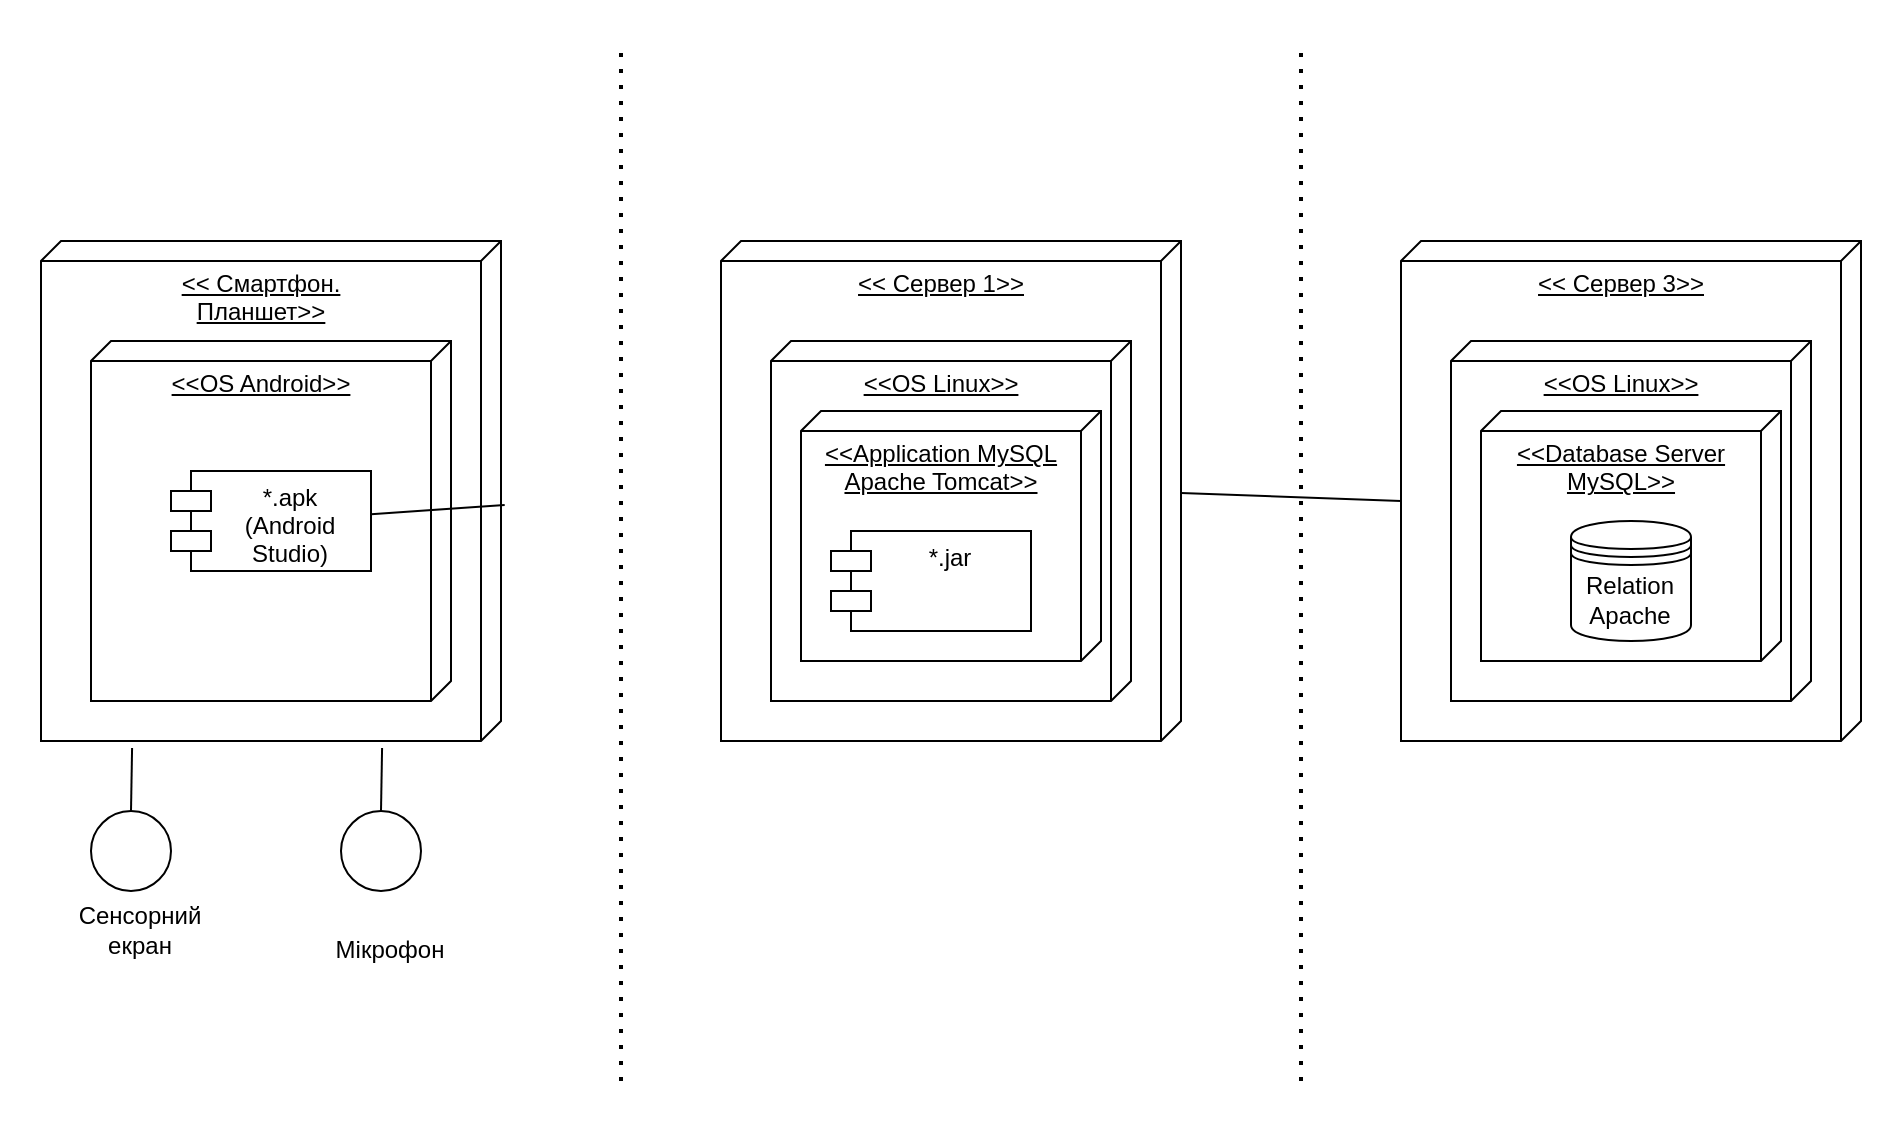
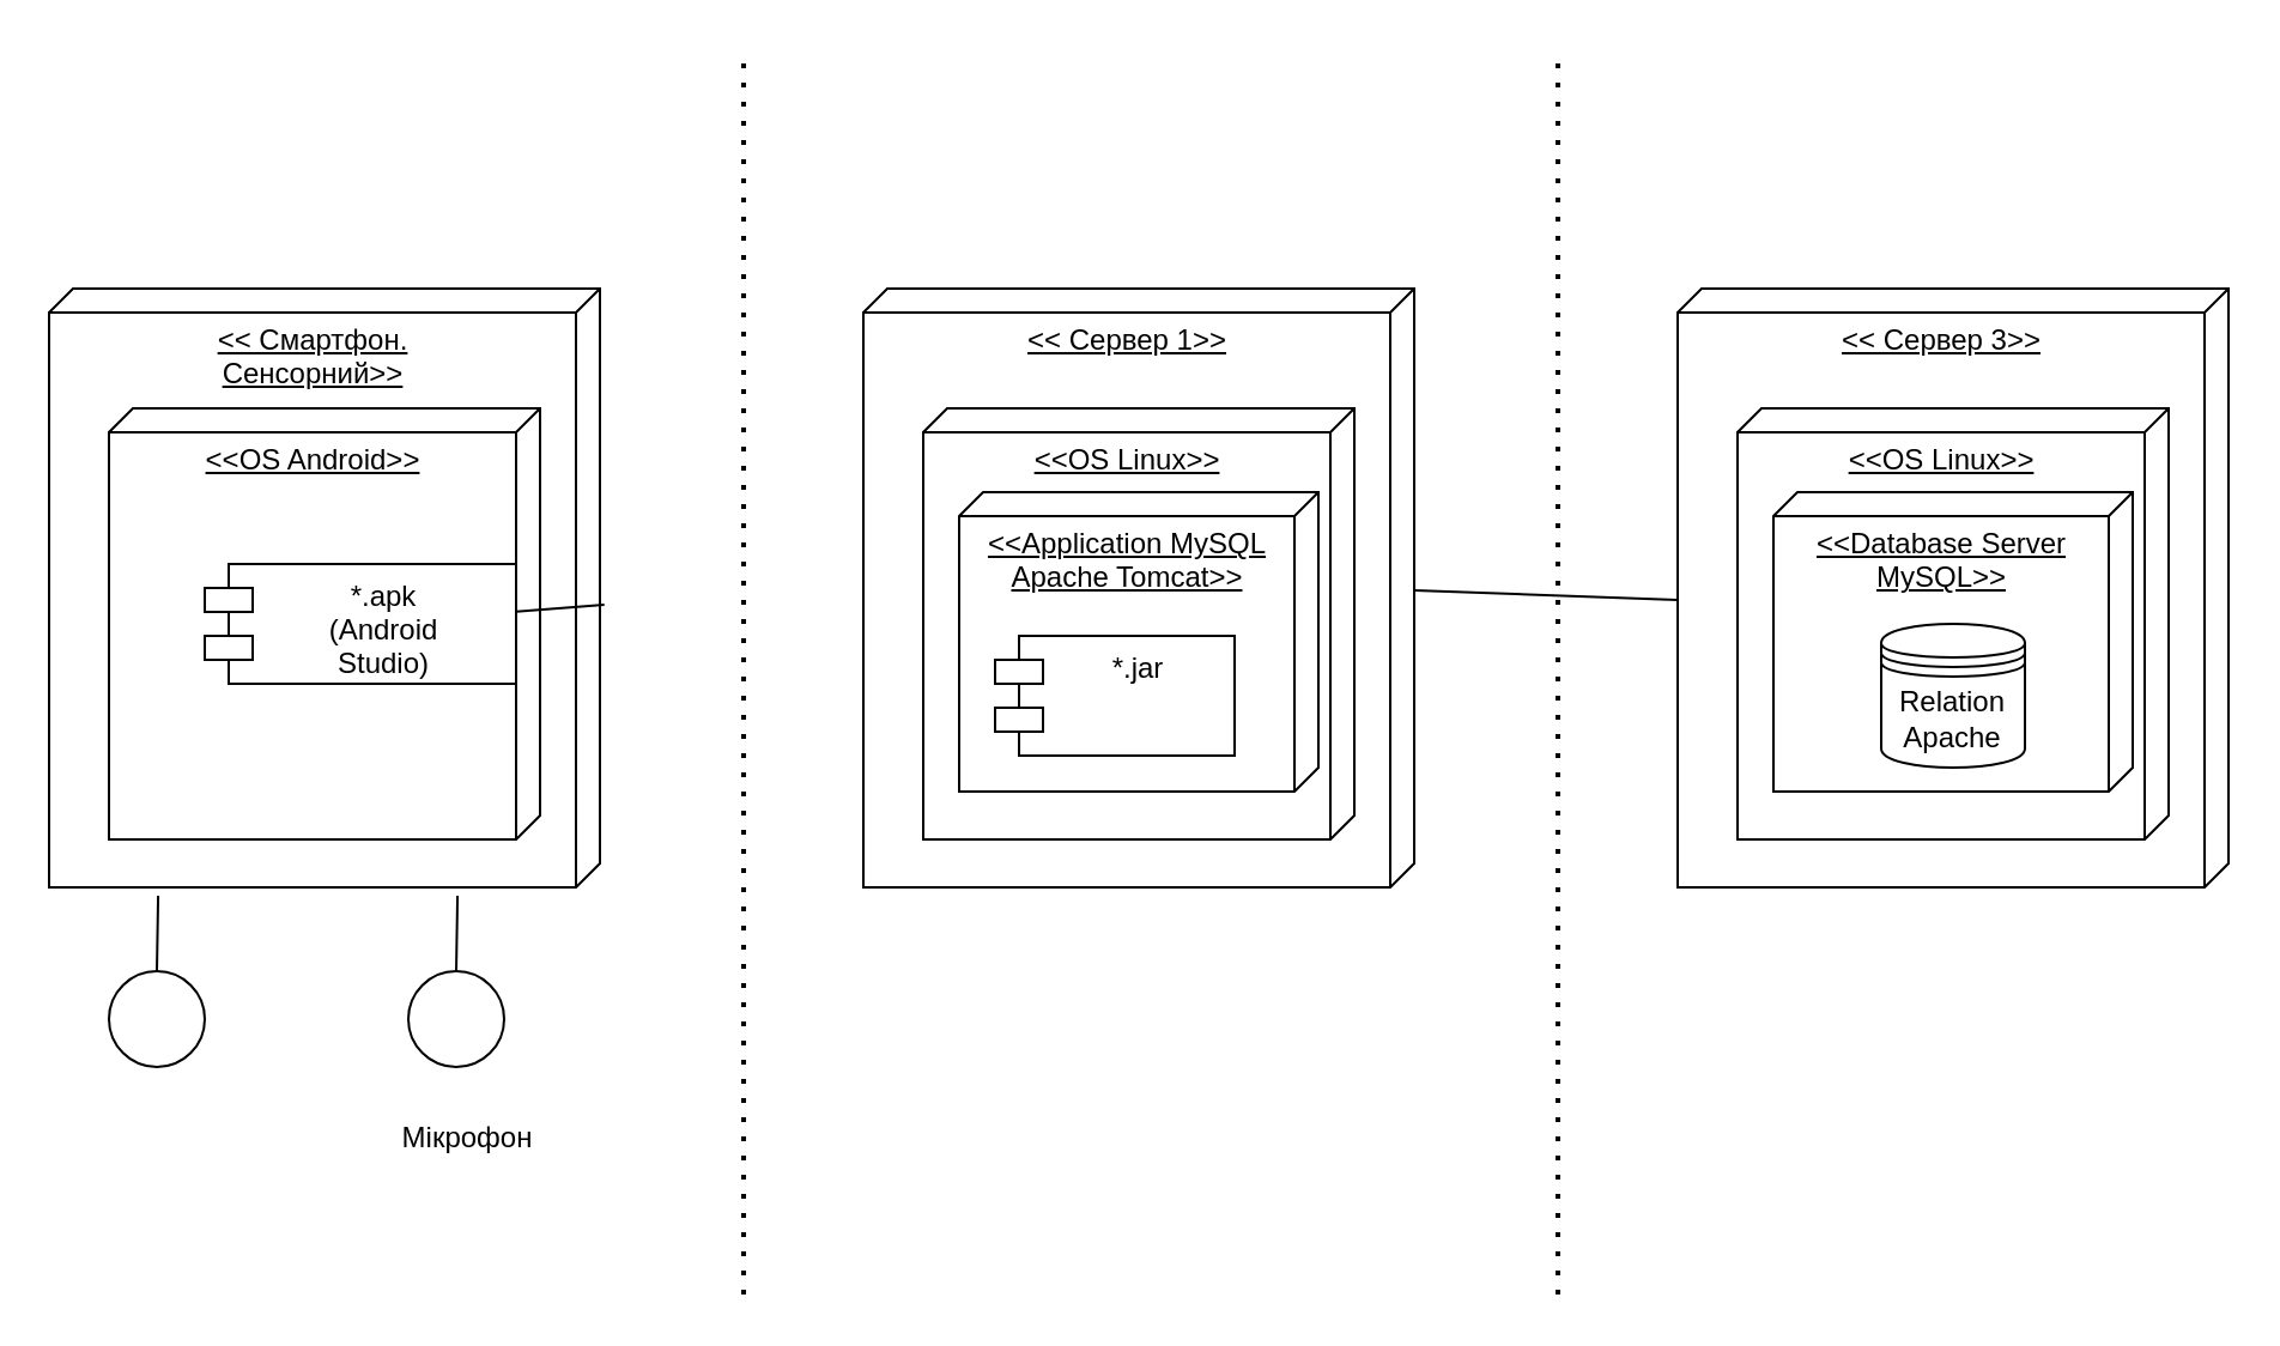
  <mxCell id="0" />
  <mxCell id="1" parent="0" />
- <mxCell id="2" value="&amp;lt;&amp;lt; Смартфон. &lt;br&gt;Планшет&amp;gt;&amp;gt;" style="verticalAlign=top;align=center;spacingTop=8;spacingLeft=2;spacingRight=12;shape=cube;size=10;direction=south;fontStyle=4;html=1;" parent="1" vertex="1"><mxGeometry x="20" y="120" width="230" height="250" as="geometry" /></mxCell>
+ <mxCell id="2" value="&amp;lt;&amp;lt; Смартфон. &lt;br&gt;Сенcорний&amp;gt;&amp;gt;" style="verticalAlign=top;align=center;spacingTop=8;spacingLeft=2;spacingRight=12;shape=cube;size=10;direction=south;fontStyle=4;html=1;" parent="1" vertex="1"><mxGeometry x="20" y="120" width="230" height="250" as="geometry" /></mxCell>
  <mxCell id="3" value="&amp;lt;&amp;lt;ОS Android&amp;gt;&amp;gt;" style="verticalAlign=top;align=center;spacingTop=8;spacingLeft=2;spacingRight=12;shape=cube;size=10;direction=south;fontStyle=4;html=1;" parent="1" vertex="1"><mxGeometry x="45" y="170" width="180" height="180" as="geometry" /></mxCell>
- <mxCell id="4" value="*.apk&#10;(Android &#10;Studio)" style="shape=module;align=left;spacingLeft=20;align=center;verticalAlign=top;" parent="1" vertex="1"><mxGeometry x="85" y="235" width="100" height="50" as="geometry" /></mxCell>
+ <mxCell id="4" value="*.apk&#10;(Android &#10;Studio)" style="shape=module;align=left;spacingLeft=20;align=center;verticalAlign=top;" parent="1" vertex="1"><mxGeometry x="85" y="235" width="130" height="50" as="geometry" /></mxCell>
  <mxCell id="5" value="" style="ellipse;whiteSpace=wrap;html=1;aspect=fixed;" parent="1" vertex="1"><mxGeometry x="45" y="405" width="40" height="40" as="geometry" /></mxCell>
- <mxCell id="6" value="Сенcорний екран" style="text;html=1;strokeColor=none;fillColor=none;align=center;verticalAlign=middle;whiteSpace=wrap;rounded=0;" parent="1" vertex="1"><mxGeometry x="40" y="450" width="60" height="30" as="geometry" /></mxCell>
  <mxCell id="7" value="" style="endArrow=none;html=1;rounded=0;exitX=1.014;exitY=0.802;exitDx=0;exitDy=0;exitPerimeter=0;entryX=0.5;entryY=0;entryDx=0;entryDy=0;" parent="1" source="2" target="5" edge="1"><mxGeometry width="50" height="50" relative="1" as="geometry"><mxPoint x="520" y="340" as="sourcePoint" /><mxPoint x="570" y="290" as="targetPoint" /></mxGeometry></mxCell>
  <mxCell id="8" value="" style="ellipse;whiteSpace=wrap;html=1;aspect=fixed;" parent="1" vertex="1"><mxGeometry x="170" y="405" width="40" height="40" as="geometry" /></mxCell>
  <mxCell id="9" value="" style="endArrow=none;html=1;rounded=0;exitX=1.014;exitY=0.802;exitDx=0;exitDy=0;exitPerimeter=0;entryX=0.5;entryY=0;entryDx=0;entryDy=0;" parent="1" target="8" edge="1"><mxGeometry width="50" height="50" relative="1" as="geometry"><mxPoint x="190.54" y="373.5" as="sourcePoint" /><mxPoint x="695" y="290" as="targetPoint" /></mxGeometry></mxCell>
  <mxCell id="10" value="Мікрофон" style="text;html=1;strokeColor=none;fillColor=none;align=center;verticalAlign=middle;whiteSpace=wrap;rounded=0;" parent="1" vertex="1"><mxGeometry x="165" y="460" width="60" height="30" as="geometry" /></mxCell>
  <mxCell id="11" value="&amp;lt;&amp;lt; Сервер 1&amp;gt;&amp;gt;" style="verticalAlign=top;align=center;spacingTop=8;spacingLeft=2;spacingRight=12;shape=cube;size=10;direction=south;fontStyle=4;html=1;" parent="1" vertex="1"><mxGeometry x="360" y="120" width="230" height="250" as="geometry" /></mxCell>
  <mxCell id="12" value="&amp;lt;&amp;lt;ОS Linux&amp;gt;&amp;gt;" style="verticalAlign=top;align=center;spacingTop=8;spacingLeft=2;spacingRight=12;shape=cube;size=10;direction=south;fontStyle=4;html=1;" parent="1" vertex="1"><mxGeometry x="385" y="170" width="180" height="180" as="geometry" /></mxCell>
  <mxCell id="13" value="&amp;lt;&amp;lt;Application MySQL &lt;br&gt;Apache Tomcat&amp;gt;&amp;gt;" style="verticalAlign=top;align=center;spacingTop=8;spacingLeft=2;spacingRight=12;shape=cube;size=10;direction=south;fontStyle=4;html=1;" parent="1" vertex="1"><mxGeometry x="400" y="205" width="150" height="125" as="geometry" /></mxCell>
  <mxCell id="14" value="*.jar" style="shape=module;align=left;spacingLeft=20;align=center;verticalAlign=top;" parent="1" vertex="1"><mxGeometry x="415" y="265" width="100" height="50" as="geometry" /></mxCell>
  <mxCell id="15" value="&amp;lt;&amp;lt; Сервер 3&amp;gt;&amp;gt;" style="verticalAlign=top;align=center;spacingTop=8;spacingLeft=2;spacingRight=12;shape=cube;size=10;direction=south;fontStyle=4;html=1;" parent="1" vertex="1"><mxGeometry x="700" y="120" width="230" height="250" as="geometry" /></mxCell>
  <mxCell id="16" value="&amp;lt;&amp;lt;ОS Linux&amp;gt;&amp;gt;" style="verticalAlign=top;align=center;spacingTop=8;spacingLeft=2;spacingRight=12;shape=cube;size=10;direction=south;fontStyle=4;html=1;" parent="1" vertex="1"><mxGeometry x="725" y="170" width="180" height="180" as="geometry" /></mxCell>
  <mxCell id="17" value="&amp;lt;&amp;lt;Database Server&lt;br&gt;MySQL&amp;gt;&amp;gt;" style="verticalAlign=top;align=center;spacingTop=8;spacingLeft=2;spacingRight=12;shape=cube;size=10;direction=south;fontStyle=4;html=1;" parent="1" vertex="1"><mxGeometry x="740" y="205" width="150" height="125" as="geometry" /></mxCell>
  <mxCell id="18" value="" style="shape=datastore;whiteSpace=wrap;html=1;" parent="1" vertex="1"><mxGeometry x="785" y="260" width="60" height="60" as="geometry" /></mxCell>
  <mxCell id="19" value="Relation&lt;br&gt;Apache" style="text;html=1;strokeColor=none;fillColor=none;align=center;verticalAlign=middle;whiteSpace=wrap;rounded=0;" parent="1" vertex="1"><mxGeometry x="785" y="285" width="60" height="30" as="geometry" /></mxCell>
  <mxCell id="20" value="" style="endArrow=none;html=1;rounded=0;exitX=0.528;exitY=-0.008;exitDx=0;exitDy=0;exitPerimeter=0;" parent="1" source="2" target="4" edge="1"><mxGeometry width="50" height="50" relative="1" as="geometry"><mxPoint x="520" y="340" as="sourcePoint" /><mxPoint x="570" y="290" as="targetPoint" /></mxGeometry></mxCell>
  <mxCell id="21" value="" style="endArrow=none;html=1;rounded=0;exitX=0.528;exitY=-0.008;exitDx=0;exitDy=0;exitPerimeter=0;entryX=0;entryY=0;entryDx=130;entryDy=230;entryPerimeter=0;" parent="1" target="15" edge="1"><mxGeometry width="50" height="50" relative="1" as="geometry"><mxPoint x="590" y="246" as="sourcePoint" /><mxPoint x="698.16" y="244" as="targetPoint" /></mxGeometry></mxCell>
  <mxCell id="22" value="" style="endArrow=none;dashed=1;html=1;dashPattern=1 3;strokeWidth=2;rounded=0;" parent="1" edge="1"><mxGeometry width="50" height="50" relative="1" as="geometry"><mxPoint x="310" y="540" as="sourcePoint" /><mxPoint x="310" y="20" as="targetPoint" /></mxGeometry></mxCell>
  <mxCell id="23" value="" style="endArrow=none;dashed=1;html=1;dashPattern=1 3;strokeWidth=2;rounded=0;" parent="1" edge="1"><mxGeometry width="50" height="50" relative="1" as="geometry"><mxPoint x="650" y="540" as="sourcePoint" /><mxPoint x="650" y="20" as="targetPoint" /></mxGeometry></mxCell>
